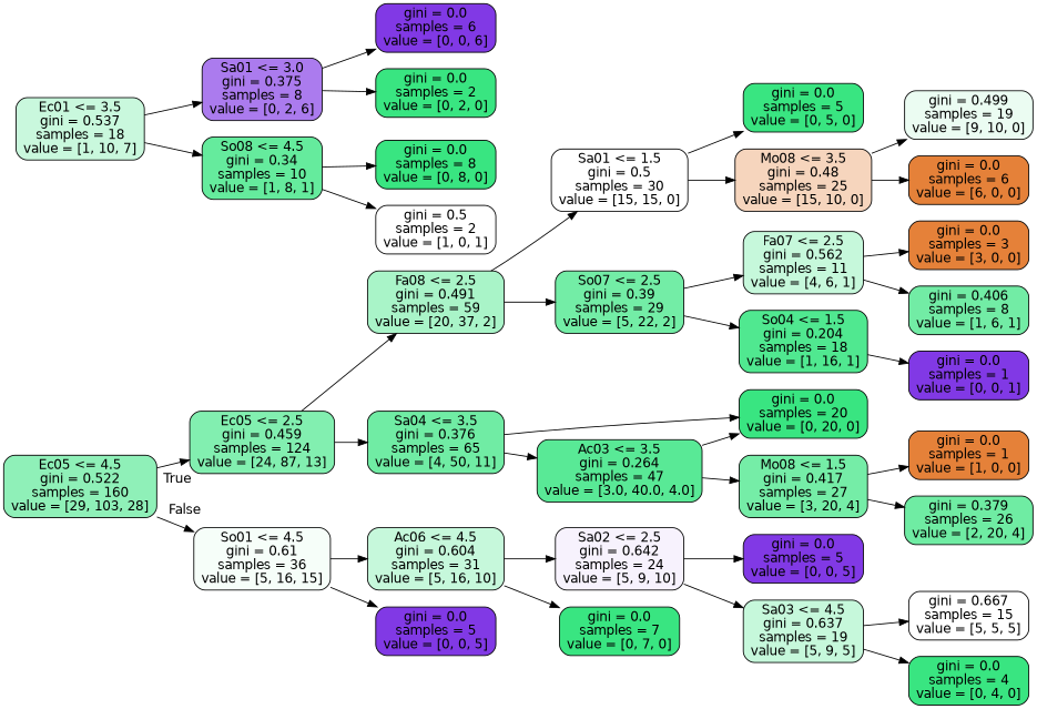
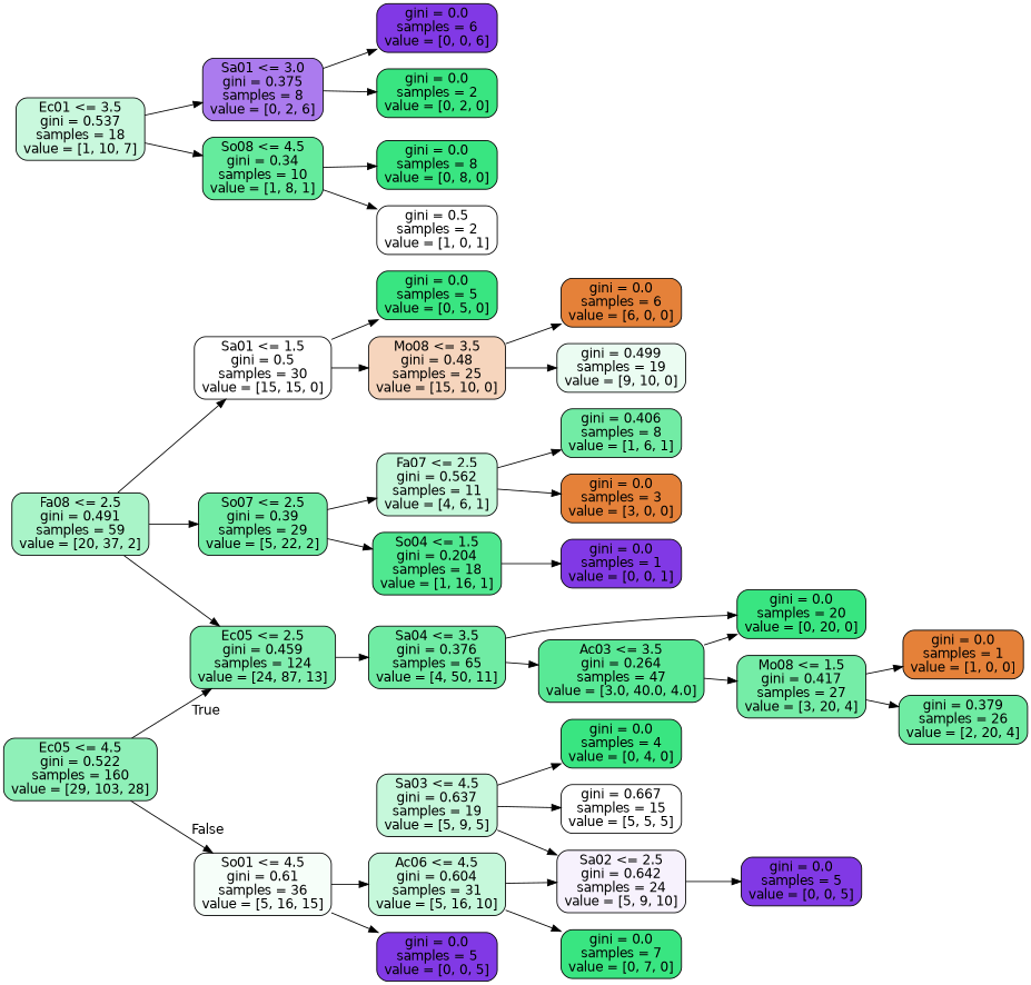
  digraph {
    rankdir=LR
    node [color=black fillcolor="#39e581" fontname=helvetica shape=box style="filled, rounded"]
    edge [fontname=helvetica]
    n1 [fillcolor="#8ff0b8" label="Ec05 <= 4.5\ngini = 0.522\nsamples = 160\nvalue = [29, 103, 28]"]
    n2 [fillcolor="#82efb0" label="Ec05 <= 2.5\ngini = 0.459\nsamples = 124\nvalue = [24, 87, 13]"]
    n3 [fillcolor="#f6fef9" label="So01 <= 4.5\ngini = 0.61\nsamples = 36\nvalue = [5, 16, 15]"]
    n4 [fillcolor="#a9f4c8" label="Fa08 <= 2.5\ngini = 0.491\nsamples = 59\nvalue = [20, 37, 2]"]
    n5 [fillcolor="#70eca4" label="Sa04 <= 3.5\ngini = 0.376\nsamples = 65\nvalue = [4, 50, 11]"]
    n6 [fillcolor="#c6f8db" label="Ac06 <= 4.5\ngini = 0.604\nsamples = 31\nvalue = [5, 16, 10]"]
    n7 [fillcolor="#8139e5" label="gini = 0.0\nsamples = 5\nvalue = [0, 0, 5]"]
    n8 [fillcolor="#ffffff" label="Sa01 <= 1.5\ngini = 0.5\nsamples = 30\nvalue = [15, 15, 0]"]
    n9 [fillcolor="#73eda6" label="So07 <= 2.5\ngini = 0.39\nsamples = 29\nvalue = [5, 22, 2]"]
    n10 [fillcolor="#59e996" label="Ac03 <= 3.5\ngini = 0.264\nsamples = 47\nvalue = [3.0, 40.0, 4.0]"]
    n11 [label="gini = 0.0\nsamples = 20\nvalue = [0, 20, 0]"]
    n12 [label="gini = 0.0\nsamples = 5\nvalue = [0, 5, 0]"]
    n13 [fillcolor="#f6d5bd" label="Mo08 <= 3.5\ngini = 0.48\nsamples = 25\nvalue = [15, 10, 0]"]
    n14 [fillcolor="#c6f8db" label="Fa07 <= 2.5\ngini = 0.562\nsamples = 11\nvalue = [4, 6, 1]"]
    n15 [fillcolor="#50e890" label="So04 <= 1.5\ngini = 0.204\nsamples = 18\nvalue = [1, 16, 1]"]
    n16 [fillcolor="#ebfcf2" label="gini = 0.499\nsamples = 19\nvalue = [9, 10, 0]"]
    n17 [fillcolor="#e58139" label="gini = 0.0\nsamples = 6\nvalue = [6, 0, 0]"]
    n18 [fillcolor="#e58139" label="gini = 0.0\nsamples = 3\nvalue = [3, 0, 0]"]
    n19 [fillcolor="#72eca5" label="gini = 0.406\nsamples = 8\nvalue = [1, 6, 1]"]
    n20 [fillcolor="#8139e5" label="gini = 0.0\nsamples = 1\nvalue = [0, 0, 1]"]
    n21 [fillcolor="#75eda7" label="Mo08 <= 1.5\ngini = 0.417\nsamples = 27\nvalue = [3, 20, 4]"]
    n22 [fillcolor="#c9f8dd" label="Ec01 <= 3.5\ngini = 0.537\nsamples = 18\nvalue = [1, 10, 7]"]
    n23 [fillcolor="#ab7bee" label="Sa01 <= 3.0\ngini = 0.375\nsamples = 8\nvalue = [0, 2, 6]"]
    n24 [fillcolor="#65eb9d" label="So08 <= 4.5\ngini = 0.34\nsamples = 10\nvalue = [1, 8, 1]"]
    n25 [fillcolor="#e58139" label="gini = 0.0\nsamples = 1\nvalue = [1, 0, 0]"]
    n26 [fillcolor="#6feca3" label="gini = 0.379\nsamples = 26\nvalue = [2, 20, 4]"]
    n27 [fillcolor="#8139e5" label="gini = 0.0\nsamples = 6\nvalue = [0, 0, 6]"]
    n28 [label="gini = 0.0\nsamples = 2\nvalue = [0, 2, 0]"]
    n29 [label="gini = 0.0\nsamples = 8\nvalue = [0, 8, 0]"]
    n30 [fillcolor="#ffffff" label="gini = 0.5\nsamples = 2\nvalue = [1, 0, 1]"]
    n31 [fillcolor="#f7f2fd" label="Sa02 <= 2.5\ngini = 0.642\nsamples = 24\nvalue = [5, 9, 10]"]
    n32 [label="gini = 0.0\nsamples = 7\nvalue = [0, 7, 0]"]
    n33 [fillcolor="#8139e5" label="gini = 0.0\nsamples = 5\nvalue = [0, 0, 5]"]
    n34 [fillcolor="#c6f8db" label="Sa03 <= 4.5\ngini = 0.637\nsamples = 19\nvalue = [5, 9, 5]"]
    n35 [fillcolor="#ffffff" label="gini = 0.667\nsamples = 15\nvalue = [5, 5, 5]"]
    n36 [label="gini = 0.0\nsamples = 4\nvalue = [0, 4, 0]"]
    n1 -> n2 [headlabel=True labelangle=45 labeldistance=2.5]
    n1 -> n3 [headlabel=False labelangle=-45 labeldistance=2.5]
-   n2 -> n4
+   n4 -> n2
    n2 -> n5
    n3 -> n6
    n3 -> n7
    n4 -> n8
    n4 -> n9
    n5 -> n10
    n5 -> n11
    n6 -> n31
    n6 -> n32
    n8 -> n12
    n8 -> n13
    n9 -> n14
    n9 -> n15
    n10 -> n11
    n10 -> n21
    n13 -> n16
    n13 -> n17
    n14 -> n18
    n14 -> n19
    n15 -> n20
    n21 -> n25
    n21 -> n26
    n22 -> n23
    n22 -> n24
    n23 -> n27
    n23 -> n28
    n24 -> n29
    n24 -> n30
    n31 -> n33
-   n31 -> n34
+   n34 -> n31
    n34 -> n35
    n34 -> n36
  }
